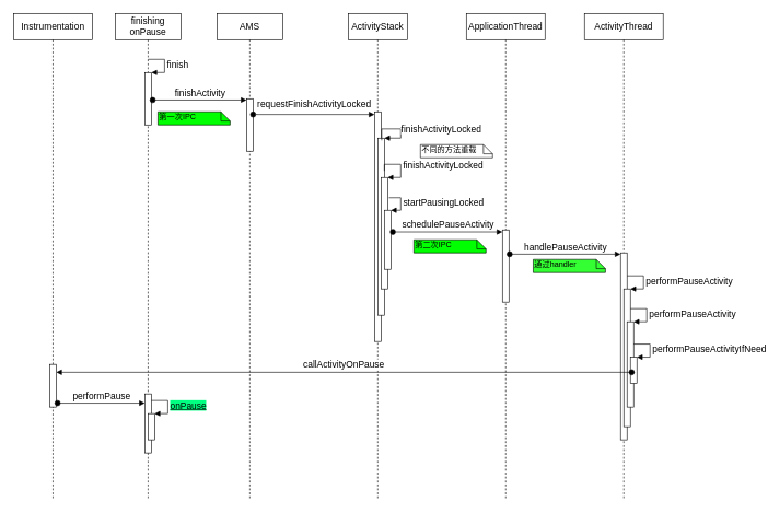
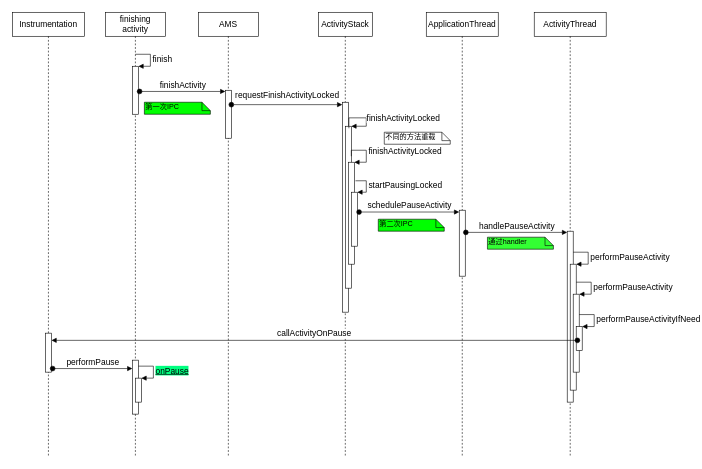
  <mxCell id="0" />
  <mxCell id="1" parent="0" />
- <mxCell id="2" value="&lt;font style=&quot;font-size: 14px&quot;&gt;finishing onPause&lt;/font&gt;" style="shape=umlLifeline;perimeter=lifelinePerimeter;whiteSpace=wrap;html=1;container=1;collapsible=0;recursiveResize=0;outlineConnect=0;" parent="1" vertex="1"><mxGeometry x="175" y="20" width="100" height="740" as="geometry" /></mxCell>
+ <mxCell id="2" value="&lt;font style=&quot;font-size: 14px&quot;&gt;finishing activity&lt;/font&gt;" style="shape=umlLifeline;perimeter=lifelinePerimeter;whiteSpace=wrap;html=1;container=1;collapsible=0;recursiveResize=0;outlineConnect=0;" parent="1" vertex="1"><mxGeometry x="175" y="20" width="100" height="740" as="geometry" /></mxCell>
  <mxCell id="3" value="" style="html=1;points=[];perimeter=orthogonalPerimeter;" parent="2" vertex="1"><mxGeometry x="45" y="90" width="10" height="80" as="geometry" /></mxCell>
  <mxCell id="4" value="&lt;font style=&quot;font-size: 14px&quot;&gt;finish&lt;/font&gt;" style="edgeStyle=orthogonalEdgeStyle;html=1;align=left;spacingLeft=2;endArrow=block;rounded=0;entryX=1;entryY=0;" parent="2" target="3" edge="1"><mxGeometry relative="1" as="geometry"><mxPoint x="50" y="70" as="sourcePoint" /><Array as="points"><mxPoint x="75" y="70" /></Array></mxGeometry></mxCell>
  <mxCell id="5" value="" style="html=1;points=[];perimeter=orthogonalPerimeter;" parent="2" vertex="1"><mxGeometry x="45" y="580" width="10" height="90" as="geometry" /></mxCell>
  <mxCell id="6" value="" style="html=1;points=[];perimeter=orthogonalPerimeter;" parent="2" vertex="1"><mxGeometry x="50" y="610" width="10" height="40" as="geometry" /></mxCell>
  <mxCell id="7" value="&lt;font style=&quot;font-size: 14px&quot;&gt;&lt;u style=&quot;background-color: rgb(0 , 255 , 128)&quot;&gt;onPause&lt;/u&gt;&lt;/font&gt;" style="edgeStyle=orthogonalEdgeStyle;html=1;align=left;spacingLeft=2;endArrow=block;rounded=0;entryX=1;entryY=0;" parent="2" target="6" edge="1"><mxGeometry relative="1" as="geometry"><mxPoint x="55" y="590" as="sourcePoint" /><Array as="points"><mxPoint x="80" y="590" /></Array></mxGeometry></mxCell>
  <mxCell id="8" value="&lt;font style=&quot;font-size: 14px&quot;&gt;AMS&lt;/font&gt;" style="shape=umlLifeline;perimeter=lifelinePerimeter;whiteSpace=wrap;html=1;container=1;collapsible=0;recursiveResize=0;outlineConnect=0;" parent="1" vertex="1"><mxGeometry x="330" y="20" width="100" height="740" as="geometry" /></mxCell>
  <mxCell id="9" value="" style="html=1;points=[];perimeter=orthogonalPerimeter;" parent="8" vertex="1"><mxGeometry x="45" y="130" width="10" height="80" as="geometry" /></mxCell>
  <mxCell id="10" value="&lt;font style=&quot;font-size: 14px&quot;&gt;finishActivity&lt;/font&gt;" style="html=1;verticalAlign=bottom;startArrow=oval;endArrow=block;startSize=8;exitX=1.2;exitY=0.525;exitDx=0;exitDy=0;exitPerimeter=0;" parent="1" source="3" target="9" edge="1"><mxGeometry relative="1" as="geometry"><mxPoint x="315" y="150" as="sourcePoint" /></mxGeometry></mxCell>
  <mxCell id="11" value="&lt;font style=&quot;font-size: 14px&quot;&gt;ActivityStack&lt;/font&gt;" style="shape=umlLifeline;perimeter=lifelinePerimeter;whiteSpace=wrap;html=1;container=1;collapsible=0;recursiveResize=0;outlineConnect=0;" parent="1" vertex="1"><mxGeometry x="530" y="20" width="90" height="740" as="geometry" /></mxCell>
  <mxCell id="12" value="" style="html=1;points=[];perimeter=orthogonalPerimeter;" parent="11" vertex="1"><mxGeometry x="40" y="150" width="10" height="350" as="geometry" /></mxCell>
  <mxCell id="13" value="" style="html=1;points=[];perimeter=orthogonalPerimeter;" parent="11" vertex="1"><mxGeometry x="45" y="190" width="10" height="270" as="geometry" /></mxCell>
  <mxCell id="14" value="&lt;font style=&quot;font-size: 14px&quot;&gt;finishActivityLocked&lt;/font&gt;" style="edgeStyle=orthogonalEdgeStyle;html=1;align=left;spacingLeft=2;endArrow=block;rounded=0;entryX=1;entryY=0;exitX=1.1;exitY=0.124;exitDx=0;exitDy=0;exitPerimeter=0;" parent="11" source="12" target="13" edge="1"><mxGeometry relative="1" as="geometry"><mxPoint x="55" y="180" as="sourcePoint" /><Array as="points"><mxPoint x="51" y="176" /><mxPoint x="80" y="176" /><mxPoint x="80" y="190" /></Array></mxGeometry></mxCell>
  <mxCell id="15" value="" style="html=1;points=[];perimeter=orthogonalPerimeter;" parent="11" vertex="1"><mxGeometry x="50" y="250" width="10" height="170" as="geometry" /></mxCell>
  <mxCell id="16" value="&lt;font style=&quot;font-size: 14px&quot;&gt;finishActivityLocked&lt;/font&gt;" style="edgeStyle=orthogonalEdgeStyle;html=1;align=left;spacingLeft=2;endArrow=block;rounded=0;entryX=1;entryY=0;exitX=1;exitY=0.185;exitDx=0;exitDy=0;exitPerimeter=0;" parent="11" target="15" edge="1" source="13"><mxGeometry relative="1" as="geometry"><mxPoint x="120" y="240" as="sourcePoint" /><Array as="points"><mxPoint x="55" y="230" /><mxPoint x="80" y="230" /><mxPoint x="80" y="250" /></Array></mxGeometry></mxCell>
  <mxCell id="17" value="" style="html=1;points=[];perimeter=orthogonalPerimeter;" parent="11" vertex="1"><mxGeometry x="55" y="300" width="10" height="90" as="geometry" /></mxCell>
  <mxCell id="18" value="&lt;font style=&quot;font-size: 14px&quot;&gt;startPausingLocked&lt;/font&gt;" style="edgeStyle=orthogonalEdgeStyle;html=1;align=left;spacingLeft=2;endArrow=block;rounded=0;entryX=1;entryY=0;exitX=1.2;exitY=0.182;exitDx=0;exitDy=0;exitPerimeter=0;" parent="11" target="17" edge="1" source="15"><mxGeometry relative="1" as="geometry"><mxPoint x="120" y="280" as="sourcePoint" /><Array as="points"><mxPoint x="62" y="280" /><mxPoint x="80" y="280" /><mxPoint x="80" y="300" /></Array></mxGeometry></mxCell>
  <mxCell id="19" value="&lt;font style=&quot;font-size: 14px&quot;&gt;requestFinishActivityLocked&lt;/font&gt;" style="html=1;verticalAlign=bottom;startArrow=oval;endArrow=block;startSize=8;exitX=1;exitY=0.3;exitDx=0;exitDy=0;exitPerimeter=0;" parent="1" source="9" target="12" edge="1"><mxGeometry y="4" relative="1" as="geometry"><mxPoint x="495" y="170" as="sourcePoint" /><mxPoint as="offset" /></mxGeometry></mxCell>
  <mxCell id="20" value="&lt;font style=&quot;font-size: 14px&quot;&gt;ApplicationThread&lt;/font&gt;" style="shape=umlLifeline;perimeter=lifelinePerimeter;whiteSpace=wrap;html=1;container=1;collapsible=0;recursiveResize=0;outlineConnect=0;" parent="1" vertex="1"><mxGeometry x="710" y="20" width="120" height="740" as="geometry" /></mxCell>
  <mxCell id="21" value="" style="html=1;points=[];perimeter=orthogonalPerimeter;" parent="20" vertex="1"><mxGeometry x="55" y="330" width="10" height="110" as="geometry" /></mxCell>
  <mxCell id="22" value="第二次IPC" style="shape=note;whiteSpace=wrap;html=1;size=14;verticalAlign=top;align=left;spacingTop=-6;fillColor=#00FF00;" parent="1" vertex="1"><mxGeometry x="630" y="365" width="110" height="20" as="geometry" /></mxCell>
  <mxCell id="23" value="&lt;font style=&quot;font-size: 14px&quot;&gt;ActivityThread&lt;/font&gt;" style="shape=umlLifeline;perimeter=lifelinePerimeter;whiteSpace=wrap;html=1;container=1;collapsible=0;recursiveResize=0;outlineConnect=0;" parent="1" vertex="1"><mxGeometry x="890" y="20" width="120" height="740" as="geometry" /></mxCell>
  <mxCell id="24" value="" style="html=1;points=[];perimeter=orthogonalPerimeter;" parent="23" vertex="1"><mxGeometry x="55" y="365" width="10" height="285" as="geometry" /></mxCell>
  <mxCell id="25" value="" style="html=1;points=[];perimeter=orthogonalPerimeter;" parent="23" vertex="1"><mxGeometry x="60" y="420" width="10" height="210" as="geometry" /></mxCell>
  <mxCell id="26" value="&lt;font style=&quot;font-size: 14px&quot;&gt;performPauseActivity&lt;/font&gt;" style="edgeStyle=orthogonalEdgeStyle;html=1;align=left;spacingLeft=2;endArrow=block;rounded=0;entryX=1;entryY=0;" parent="23" target="25" edge="1"><mxGeometry relative="1" as="geometry"><mxPoint x="65" y="400" as="sourcePoint" /><Array as="points"><mxPoint x="90" y="400" /></Array></mxGeometry></mxCell>
  <mxCell id="27" value="" style="html=1;points=[];perimeter=orthogonalPerimeter;" parent="23" vertex="1"><mxGeometry x="65" y="470" width="10" height="130" as="geometry" /></mxCell>
  <mxCell id="28" value="&lt;font style=&quot;font-size: 14px&quot;&gt;performPauseActivity&lt;/font&gt;" style="edgeStyle=orthogonalEdgeStyle;html=1;align=left;spacingLeft=2;endArrow=block;rounded=0;entryX=1;entryY=0;" parent="23" target="27" edge="1"><mxGeometry relative="1" as="geometry"><mxPoint x="70" y="450" as="sourcePoint" /><Array as="points"><mxPoint x="95" y="450" /></Array></mxGeometry></mxCell>
  <mxCell id="29" value="" style="html=1;points=[];perimeter=orthogonalPerimeter;" parent="23" vertex="1"><mxGeometry x="70" y="524" width="10" height="40" as="geometry" /></mxCell>
  <mxCell id="30" value="&lt;font style=&quot;font-size: 14px&quot;&gt;performPauseActivityIfNeed&lt;/font&gt;" style="edgeStyle=orthogonalEdgeStyle;html=1;align=left;spacingLeft=2;endArrow=block;rounded=0;entryX=1;entryY=0;" parent="23" target="29" edge="1"><mxGeometry relative="1" as="geometry"><mxPoint x="75" y="504" as="sourcePoint" /><Array as="points"><mxPoint x="100" y="504" /></Array></mxGeometry></mxCell>
  <mxCell id="31" value="&lt;font style=&quot;font-size: 14px&quot;&gt;handlePauseActivity&lt;/font&gt;" style="html=1;verticalAlign=bottom;startArrow=oval;endArrow=block;startSize=8;exitX=1.1;exitY=0.336;exitDx=0;exitDy=0;exitPerimeter=0;" parent="1" source="21" target="24" edge="1"><mxGeometry relative="1" as="geometry"><mxPoint x="1080" y="390" as="sourcePoint" /></mxGeometry></mxCell>
  <mxCell id="32" value="通过handler" style="shape=note;whiteSpace=wrap;html=1;size=14;verticalAlign=top;align=left;spacingTop=-6;fillColor=#33FF33;" parent="1" vertex="1"><mxGeometry x="812" y="395" width="110" height="20" as="geometry" /></mxCell>
  <mxCell id="33" value="第一次IPC" style="shape=note;whiteSpace=wrap;html=1;size=14;verticalAlign=top;align=left;spacingTop=-6;fillColor=#00FF00;" parent="1" vertex="1"><mxGeometry x="240" y="170" width="110" height="20" as="geometry" /></mxCell>
  <mxCell id="34" value="&lt;font style=&quot;font-size: 14px&quot;&gt;Instrumentation&lt;/font&gt;" style="shape=umlLifeline;perimeter=lifelinePerimeter;whiteSpace=wrap;html=1;container=1;collapsible=0;recursiveResize=0;outlineConnect=0;" parent="1" vertex="1"><mxGeometry x="20" y="20" width="120" height="740" as="geometry" /></mxCell>
  <mxCell id="35" value="" style="html=1;points=[];perimeter=orthogonalPerimeter;" parent="34" vertex="1"><mxGeometry x="55" y="535" width="10" height="65" as="geometry" /></mxCell>
  <mxCell id="36" value="&lt;font style=&quot;font-size: 14px&quot;&gt;callActivityOnPause&lt;/font&gt;" style="html=1;verticalAlign=bottom;startArrow=oval;endArrow=block;startSize=8;exitX=0.2;exitY=0.575;exitDx=0;exitDy=0;exitPerimeter=0;" parent="1" target="35" edge="1" source="29"><mxGeometry relative="1" as="geometry"><mxPoint x="1080" y="566" as="sourcePoint" /></mxGeometry></mxCell>
  <mxCell id="37" value="&lt;font style=&quot;font-size: 14px&quot;&gt;schedulePauseActivity&lt;/font&gt;" style="html=1;verticalAlign=bottom;startArrow=oval;endArrow=block;startSize=8;exitX=1.3;exitY=0.367;exitDx=0;exitDy=0;exitPerimeter=0;" parent="1" source="17" target="21" edge="1"><mxGeometry relative="1" as="geometry"><mxPoint x="650" y="350" as="sourcePoint" /></mxGeometry></mxCell>
  <mxCell id="38" value="&lt;font style=&quot;font-size: 14px&quot;&gt;performPause&lt;/font&gt;" style="html=1;verticalAlign=bottom;startArrow=oval;endArrow=block;startSize=8;exitX=1.2;exitY=0.908;exitDx=0;exitDy=0;exitPerimeter=0;" parent="1" target="5" edge="1" source="35"><mxGeometry relative="1" as="geometry"><mxPoint x="30" y="724" as="sourcePoint" /></mxGeometry></mxCell>
  <mxCell id="39" value="不同的方法重载" style="shape=note;whiteSpace=wrap;html=1;size=14;verticalAlign=top;align=left;spacingTop=-6;" parent="1" vertex="1"><mxGeometry x="640" y="220" width="110" height="20" as="geometry" /></mxCell>
